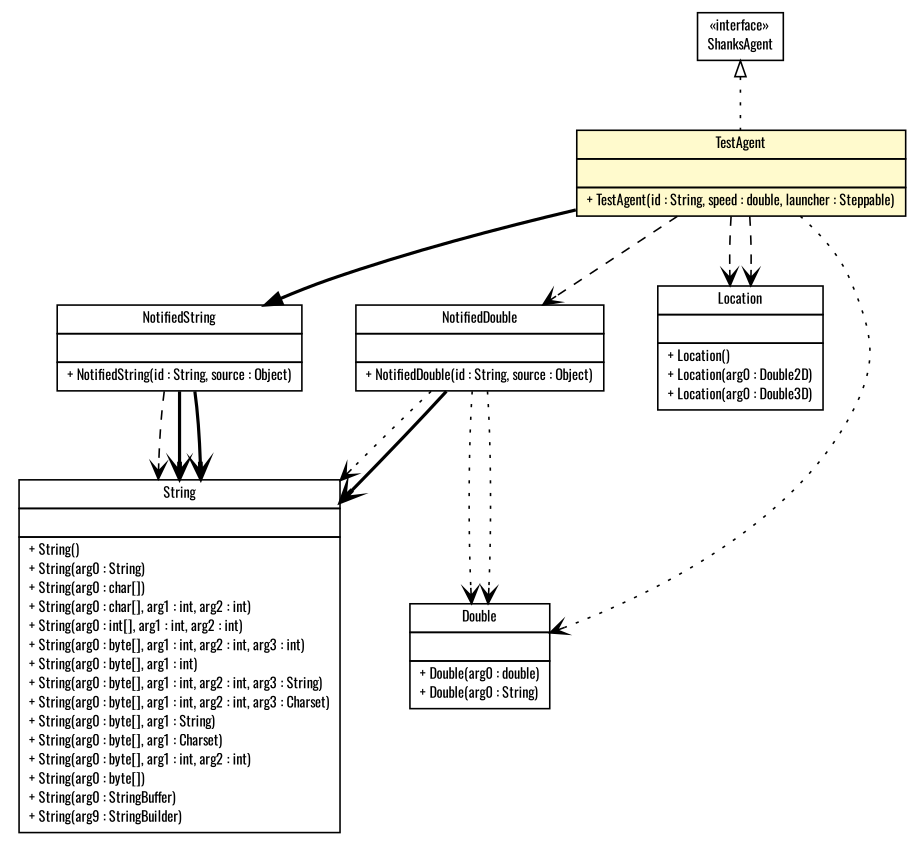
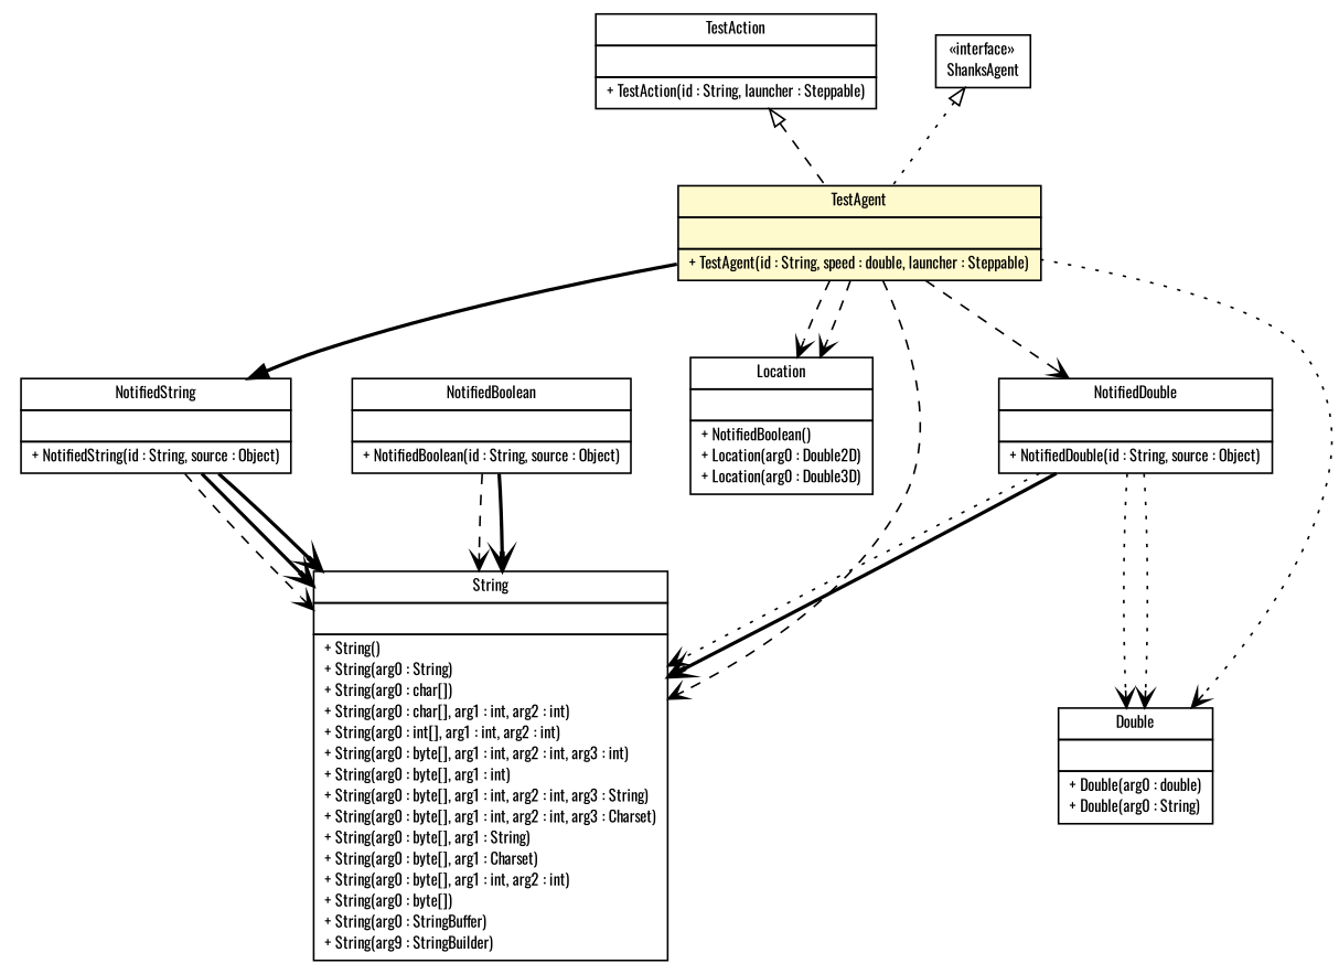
  digraph {
    fontname=Oswald
    nodesep=0.25
    ranksep=0.5
    node [fontcolor=black fontname=Oswald fontsize=9.0 shape=plaintext]
    edge [arrowhead=open color=black fontcolor=black fontname=Oswald fontsize=10.0 headport=p labelfontname=arial labelfontsize=10 style=dashed tailport=p]
    n1 [label=<<table title="es.upm.dit.gsi.shanks.notification.util.test.TestAgent" border="0" cellborder="1" cellspacing="0" cellpadding="2" port="p" bgcolor="lemonChiffon" href="./TestAgent.html"> 		<tr><td><table border="0" cellspacing="0" cellpadding="1"> <tr><td align="center" balign="center"> TestAgent </td></tr> 		</table></td></tr> 		<tr><td><table border="0" cellspacing="0" cellpadding="1"> <tr><td align="left" balign="left">  </td></tr> 		</table></td></tr> 		<tr><td><table border="0" cellspacing="0" cellpadding="1"> <tr><td align="left" balign="left"> + TestAgent(id : String, speed : double, launcher : Steppable) </td></tr> 		</table></td></tr> 		</table>>]
    n2 [label=<<table title="es.upm.dit.gsi.shanks.notification.util.test.NotifiedString" border="0" cellborder="1" cellspacing="0" cellpadding="2" port="p" href="./NotifiedString.html"> 		<tr><td><table border="0" cellspacing="0" cellpadding="1"> <tr><td align="center" balign="center"> NotifiedString </td></tr> 		</table></td></tr> 		<tr><td><table border="0" cellspacing="0" cellpadding="1"> <tr><td align="left" balign="left">  </td></tr> 		</table></td></tr> 		<tr><td><table border="0" cellspacing="0" cellpadding="1"> <tr><td align="left" balign="left"> + NotifiedString(id : String, source : Object) </td></tr> 		</table></td></tr> 		</table>>]
    n3 [label=<<table title="es.upm.dit.gsi.shanks.notification.util.test.NotifiedDouble" border="0" cellborder="1" cellspacing="0" cellpadding="2" port="p" href="./NotifiedDouble.html"> 		<tr><td><table border="0" cellspacing="0" cellpadding="1"> <tr><td align="center" balign="center"> NotifiedDouble </td></tr> 		</table></td></tr> 		<tr><td><table border="0" cellspacing="0" cellpadding="1"> <tr><td align="left" balign="left">  </td></tr> 		</table></td></tr> 		<tr><td><table border="0" cellspacing="0" cellpadding="1"> <tr><td align="left" balign="left"> + NotifiedDouble(id : String, source : Object) </td></tr> 		</table></td></tr> 		</table>>]
-   n4 [label=<<table title="es.upm.dit.gsi.shanks.agent.capability.movement.Location" border="0" cellborder="1" cellspacing="0" cellpadding="2" port="p" href="http://java.sun.com/j2se/1.4.2/docs/api/es/upm/dit/gsi/shanks/agent/capability/movement/Location.html"> 		<tr><td><table border="0" cellspacing="0" cellpadding="1"> <tr><td align="center" balign="center"> Location </td></tr> 		</table></td></tr> 		<tr><td><table border="0" cellspacing="0" cellpadding="1"> <tr><td align="left" balign="left">  </td></tr> 		</table></td></tr> 		<tr><td><table border="0" cellspacing="0" cellpadding="1"> <tr><td align="left" balign="left"> + Location() </td></tr> <tr><td align="left" balign="left"> + Location(arg0 : Double2D) </td></tr> <tr><td align="left" balign="left"> + Location(arg0 : Double3D) </td></tr> 		</table></td></tr> 		</table>>]
+   n4 [label=<<table title="es.upm.dit.gsi.shanks.agent.capability.movement.Location" border="0" cellborder="1" cellspacing="0" cellpadding="2" port="p" href="http://java.sun.com/j2se/1.4.2/docs/api/es/upm/dit/gsi/shanks/agent/capability/movement/Location.html"> 		<tr><td><table border="0" cellspacing="0" cellpadding="1"> <tr><td align="center" balign="center"> Location </td></tr> 		</table></td></tr> 		<tr><td><table border="0" cellspacing="0" cellpadding="1"> <tr><td align="left" balign="left">  </td></tr> 		</table></td></tr> 		<tr><td><table border="0" cellspacing="0" cellpadding="1"> <tr><td align="left" balign="left"> + NotifiedBoolean() </td></tr> <tr><td align="left" balign="left"> + Location(arg0 : Double2D) </td></tr> <tr><td align="left" balign="left"> + Location(arg0 : Double3D) </td></tr> 		</table></td></tr> 		</table>>]
    n5 [label=<<table title="java.lang.String" border="0" cellborder="1" cellspacing="0" cellpadding="2" port="p" href="http://java.sun.com/j2se/1.4.2/docs/api/java/lang/String.html"> 		<tr><td><table border="0" cellspacing="0" cellpadding="1"> <tr><td align="center" balign="center"> String </td></tr> 		</table></td></tr> 		<tr><td><table border="0" cellspacing="0" cellpadding="1"> <tr><td align="left" balign="left">  </td></tr> 		</table></td></tr> 		<tr><td><table border="0" cellspacing="0" cellpadding="1"> <tr><td align="left" balign="left"> + String() </td></tr> <tr><td align="left" balign="left"> + String(arg0 : String) </td></tr> <tr><td align="left" balign="left"> + String(arg0 : char[]) </td></tr> <tr><td align="left" balign="left"> + String(arg0 : char[], arg1 : int, arg2 : int) </td></tr> <tr><td align="left" balign="left"> + String(arg0 : int[], arg1 : int, arg2 : int) </td></tr> <tr><td align="left" balign="left"> + String(arg0 : byte[], arg1 : int, arg2 : int, arg3 : int) </td></tr> <tr><td align="left" balign="left"> + String(arg0 : byte[], arg1 : int) </td></tr> <tr><td align="left" balign="left"> + String(arg0 : byte[], arg1 : int, arg2 : int, arg3 : String) </td></tr> <tr><td align="left" balign="left"> + String(arg0 : byte[], arg1 : int, arg2 : int, arg3 : Charset) </td></tr> <tr><td align="left" balign="left"> + String(arg0 : byte[], arg1 : String) </td></tr> <tr><td align="left" balign="left"> + String(arg0 : byte[], arg1 : Charset) </td></tr> <tr><td align="left" balign="left"> + String(arg0 : byte[], arg1 : int, arg2 : int) </td></tr> <tr><td align="left" balign="left"> + String(arg0 : byte[]) </td></tr> <tr><td align="left" balign="left"> + String(arg0 : StringBuffer) </td></tr> <tr><td align="left" balign="left"> + String(arg9 : StringBuilder) </td></tr> 		</table></td></tr> 		</table>>]
    n6 [label=<<table title="java.lang.Double" border="0" cellborder="1" cellspacing="0" cellpadding="2" port="p" href="http://java.sun.com/j2se/1.4.2/docs/api/java/lang/Double.html"> 		<tr><td><table border="0" cellspacing="0" cellpadding="1"> <tr><td align="center" balign="center"> Double </td></tr> 		</table></td></tr> 		<tr><td><table border="0" cellspacing="0" cellpadding="1"> <tr><td align="left" balign="left">  </td></tr> 		</table></td></tr> 		<tr><td><table border="0" cellspacing="0" cellpadding="1"> <tr><td align="left" balign="left"> + Double(arg0 : double) </td></tr> <tr><td align="left" balign="left"> + Double(arg0 : String) </td></tr> 		</table></td></tr> 		</table>>]
+   n7 [label=<<table title="es.upm.dit.gsi.shanks.notification.util.test.NotifiedBoolean" border="0" cellborder="1" cellspacing="0" cellpadding="2" port="p" href="./NotifiedBoolean.html"> 		<tr><td><table border="0" cellspacing="0" cellpadding="1"> <tr><td align="center" balign="center"> NotifiedBoolean </td></tr> 		</table></td></tr> 		<tr><td><table border="0" cellspacing="0" cellpadding="1"> <tr><td align="left" balign="left">  </td></tr> 		</table></td></tr> 		<tr><td><table border="0" cellspacing="0" cellpadding="1"> <tr><td align="left" balign="left"> + NotifiedBoolean(id : String, source : Object) </td></tr> 		</table></td></tr> 		</table>>]
+   n8 [label=<<table title="es.upm.dit.gsi.shanks.notification.util.test.TestAction" border="0" cellborder="1" cellspacing="0" cellpadding="2" port="p" href="./TestAction.html"> 		<tr><td><table border="0" cellspacing="0" cellpadding="1"> <tr><td align="center" balign="center"> TestAction </td></tr> 		</table></td></tr> 		<tr><td><table border="0" cellspacing="0" cellpadding="1"> <tr><td align="left" balign="left">  </td></tr> 		</table></td></tr> 		<tr><td><table border="0" cellspacing="0" cellpadding="1"> <tr><td align="left" balign="left"> + TestAction(id : String, launcher : Steppable) </td></tr> 		</table></td></tr> 		</table>>]
    n9 [label=<<table title="es.upm.dit.gsi.shanks.agent.ShanksAgent" border="0" cellborder="1" cellspacing="0" cellpadding="2" port="p" href="http://java.sun.com/j2se/1.4.2/docs/api/es/upm/dit/gsi/shanks/agent/ShanksAgent.html"> 		<tr><td><table border="0" cellspacing="0" cellpadding="1"> <tr><td align="center" balign="center"> &#171;interface&#187; </td></tr> <tr><td align="center" balign="center"> ShanksAgent </td></tr> 		</table></td></tr> 		</table>>]
    n1 -> n2 [arrowhead=normal style=bold]
    n1 -> n3
    n1 -> n4
    n1 -> n4
+   n1 -> n5
    n1 -> n6 [style=dotted]
    n2 -> n5
    n2 -> n5 [style=bold]
    n2 -> n5 [style=bold]
    n3 -> n5 [style=dotted]
    n3 -> n5 [style=bold]
    n3 -> n6 [style=dotted]
    n3 -> n6 [style=dotted]
+   n7 -> n5
+   n7 -> n5 [style=bold]
+   n8 -> n1 [arrowtail=empty dir=back fontsize=10 arrowhead="" color="" fontcolor=""]
    n9 -> n1 [arrowtail=empty dir=back fontsize=10 style=dotted arrowhead="" color="" fontcolor=""]
  }
